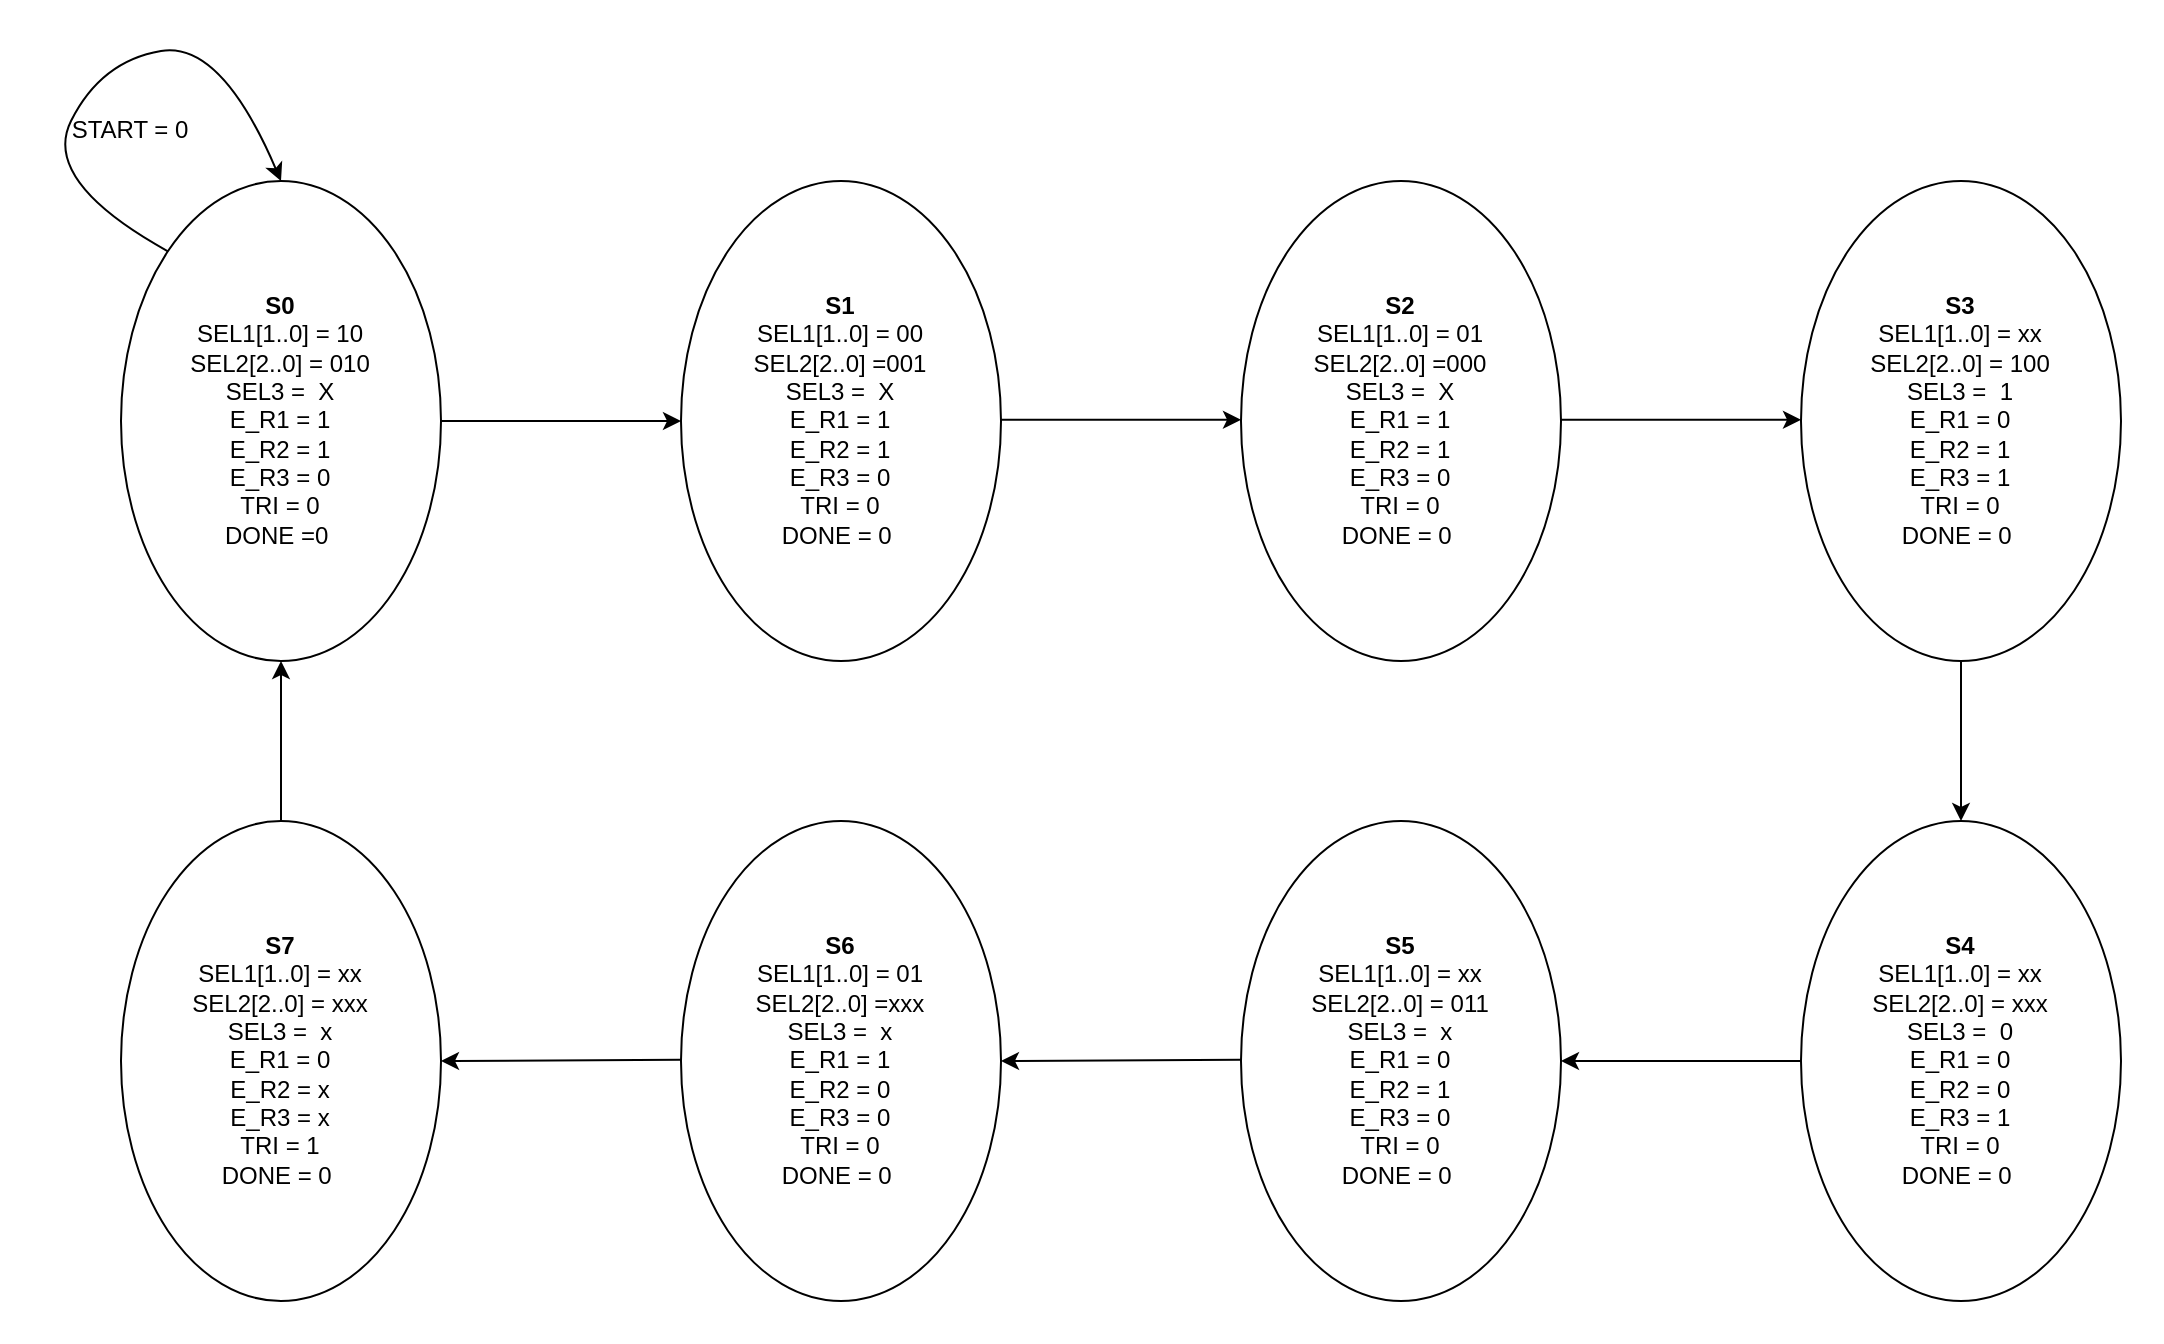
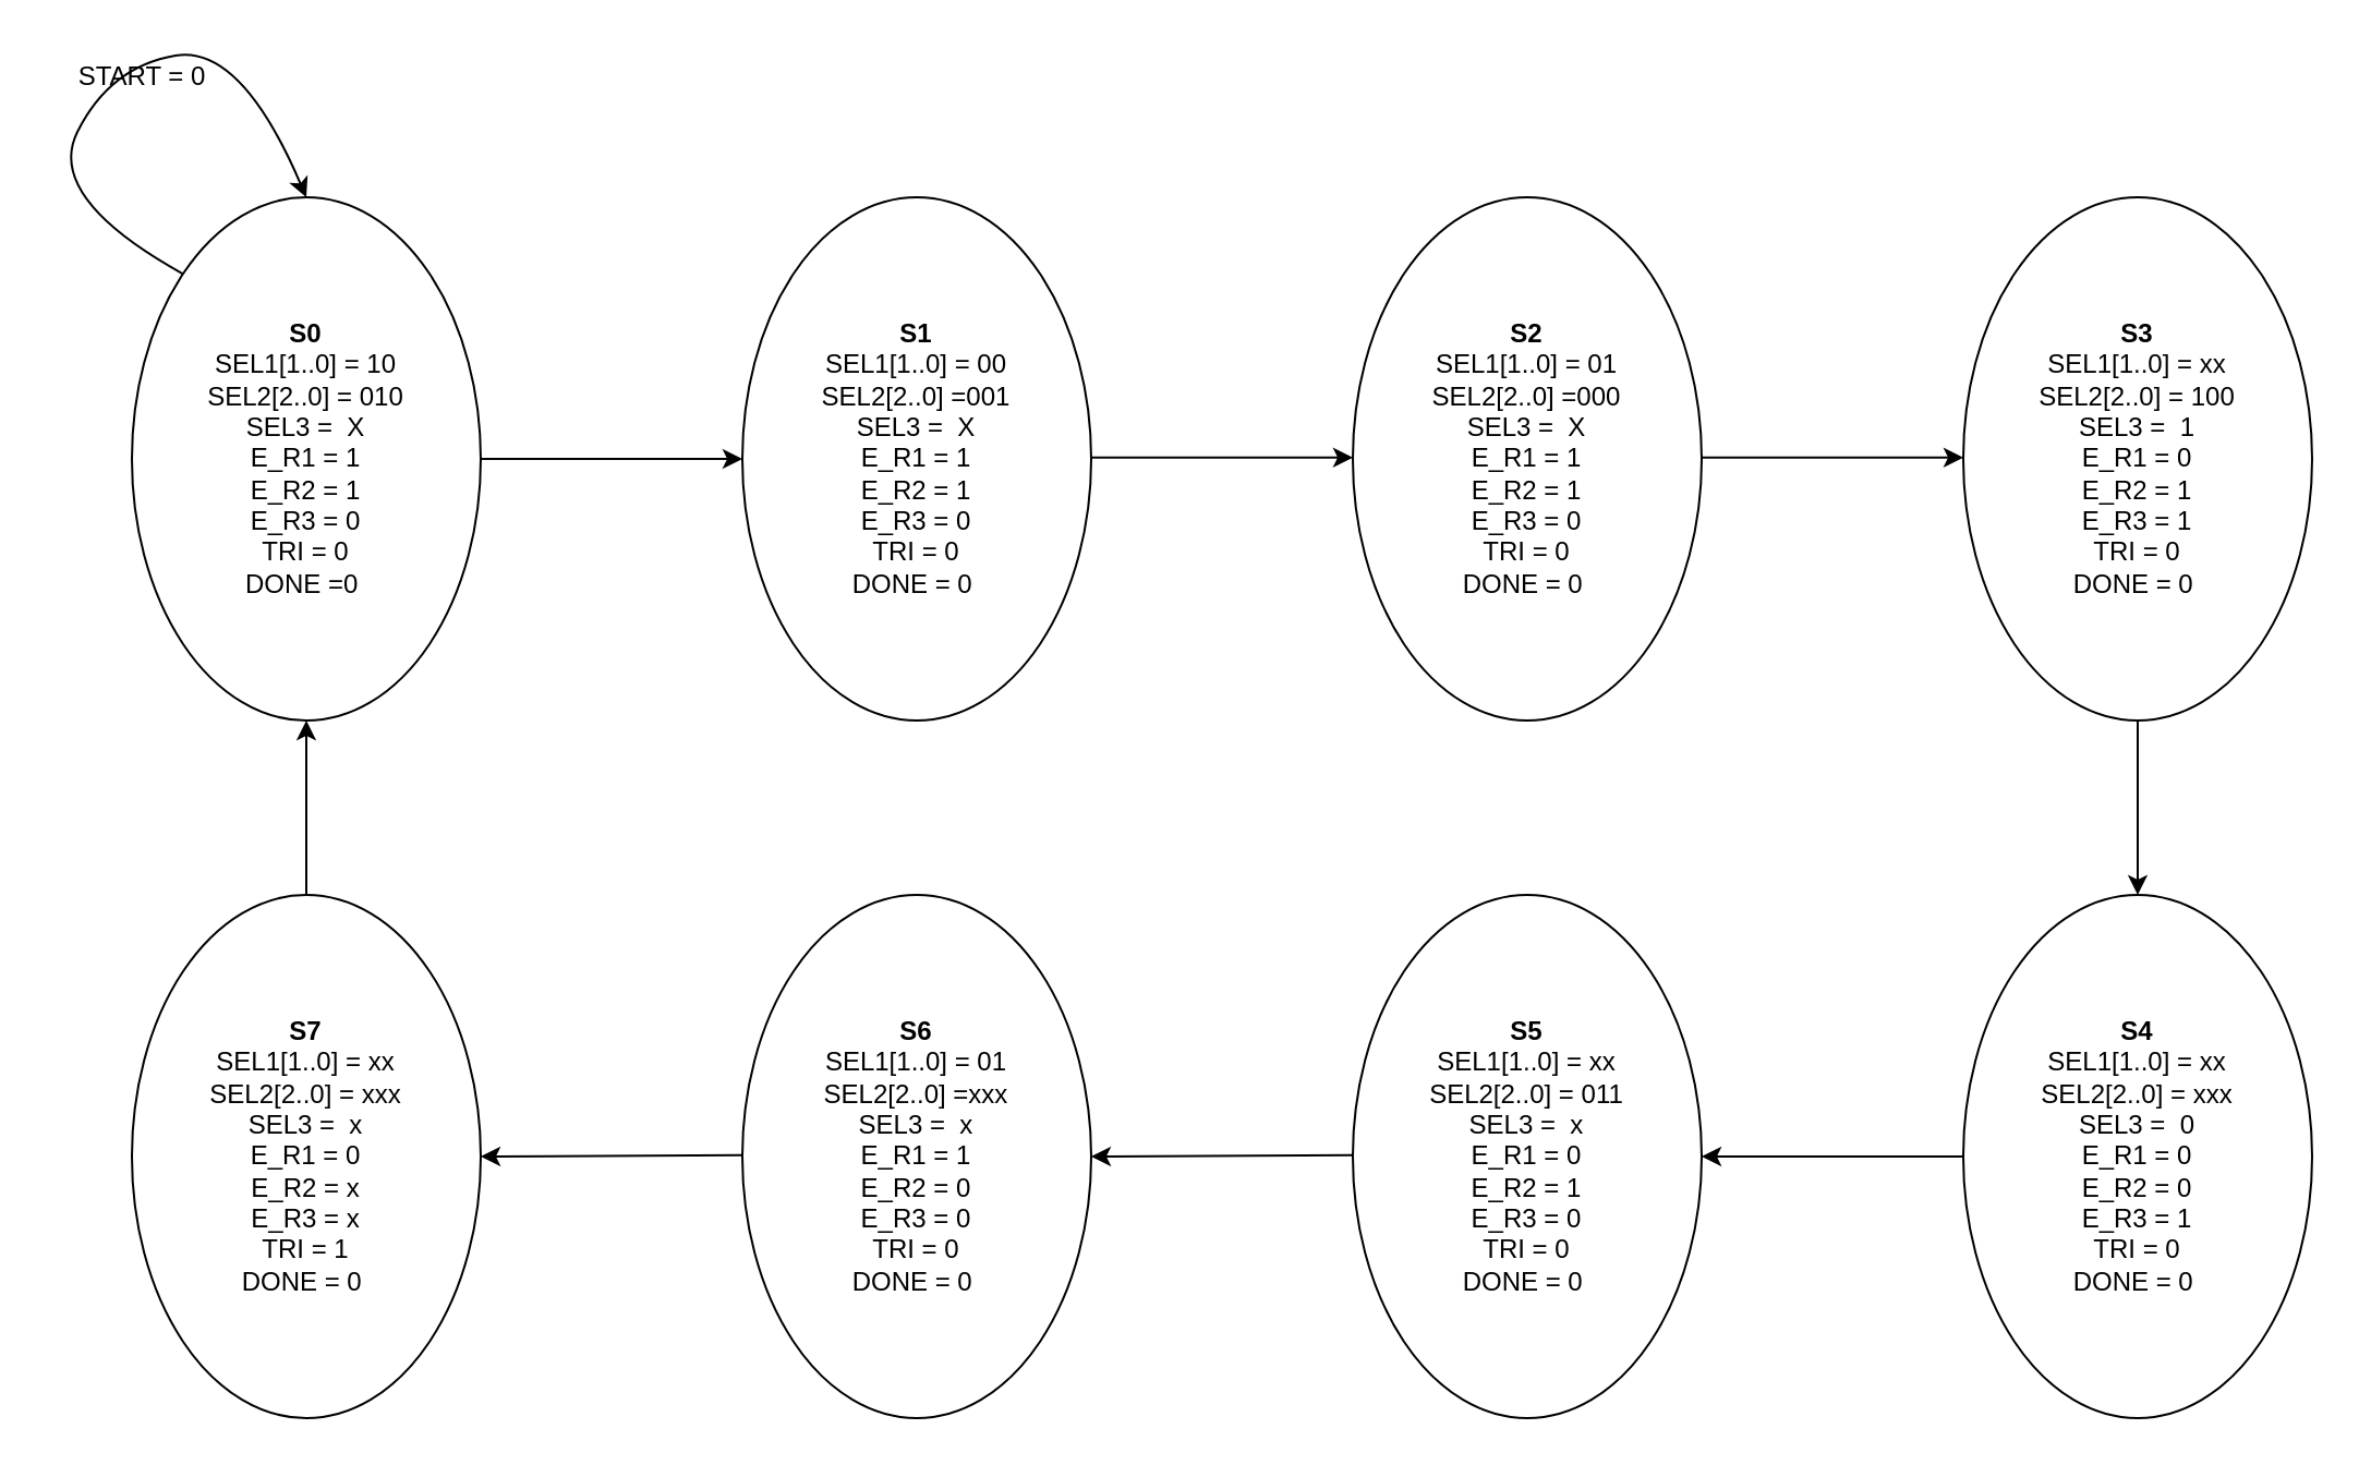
  <mxCell id="0" />
  <mxCell id="1" parent="0" />
  <mxCell id="2" value="&lt;b&gt;S0&lt;/b&gt;&lt;br&gt;SEL1[1..0] = 10&lt;br&gt;SEL2[2..0] = 010&lt;br&gt;SEL3 =&amp;nbsp; X&lt;br&gt;E_R1 = 1&lt;br&gt;E_R2 = 1&lt;br&gt;E_R3 = 0&lt;br&gt;TRI = 0&lt;br&gt;DONE =0&amp;nbsp;" style="ellipse;whiteSpace=wrap;html=1;" parent="1" vertex="1"><mxGeometry x="60" y="90" width="160" height="240" as="geometry" /></mxCell>
  <mxCell id="3" value="&lt;b style=&quot;border-color: var(--border-color);&quot;&gt;S1&lt;/b&gt;&lt;br style=&quot;border-color: var(--border-color);&quot;&gt;SEL1[1..0] = 00&lt;br style=&quot;border-color: var(--border-color);&quot;&gt;SEL2[2..0] =001&lt;br style=&quot;border-color: var(--border-color);&quot;&gt;SEL3 =&amp;nbsp; X&lt;br style=&quot;border-color: var(--border-color);&quot;&gt;E_R1 = 1&lt;br style=&quot;border-color: var(--border-color);&quot;&gt;E_R2 = 1&lt;br style=&quot;border-color: var(--border-color);&quot;&gt;E_R3 = 0&lt;br style=&quot;border-color: var(--border-color);&quot;&gt;TRI = 0&lt;br style=&quot;border-color: var(--border-color);&quot;&gt;DONE = 0&amp;nbsp;" style="ellipse;whiteSpace=wrap;html=1;" parent="1" vertex="1"><mxGeometry x="340" y="90" width="160" height="240" as="geometry" /></mxCell>
  <mxCell id="4" value="&lt;b style=&quot;border-color: var(--border-color);&quot;&gt;S2&lt;/b&gt;&lt;br style=&quot;border-color: var(--border-color);&quot;&gt;SEL1[1..0] = 01&lt;br style=&quot;border-color: var(--border-color);&quot;&gt;SEL2[2..0] =000&lt;br style=&quot;border-color: var(--border-color);&quot;&gt;SEL3 =&amp;nbsp; X&lt;br style=&quot;border-color: var(--border-color);&quot;&gt;E_R1 = 1&lt;br style=&quot;border-color: var(--border-color);&quot;&gt;E_R2 = 1&lt;br style=&quot;border-color: var(--border-color);&quot;&gt;E_R3 = 0&lt;br style=&quot;border-color: var(--border-color);&quot;&gt;TRI = 0&lt;br style=&quot;border-color: var(--border-color);&quot;&gt;DONE = 0&amp;nbsp;" style="ellipse;whiteSpace=wrap;html=1;" parent="1" vertex="1"><mxGeometry x="620" y="90" width="160" height="240" as="geometry" /></mxCell>
  <mxCell id="5" value="" style="edgeStyle=orthogonalEdgeStyle;rounded=0;orthogonalLoop=1;jettySize=auto;html=1;" parent="1" source="6" target="11" edge="1"><mxGeometry relative="1" as="geometry" /></mxCell>
  <mxCell id="6" value="&lt;b style=&quot;border-color: var(--border-color);&quot;&gt;S3&lt;/b&gt;&lt;br style=&quot;border-color: var(--border-color);&quot;&gt;SEL1[1..0] = xx&lt;br style=&quot;border-color: var(--border-color);&quot;&gt;SEL2[2..0] = 100&lt;br style=&quot;border-color: var(--border-color);&quot;&gt;SEL3 =&amp;nbsp; 1&lt;br style=&quot;border-color: var(--border-color);&quot;&gt;E_R1 = 0&lt;br style=&quot;border-color: var(--border-color);&quot;&gt;E_R2 = 1&lt;br style=&quot;border-color: var(--border-color);&quot;&gt;E_R3 = 1&lt;br style=&quot;border-color: var(--border-color);&quot;&gt;TRI = 0&lt;br style=&quot;border-color: var(--border-color);&quot;&gt;DONE = 0&amp;nbsp;" style="ellipse;whiteSpace=wrap;html=1;" parent="1" vertex="1"><mxGeometry x="900" y="90" width="160" height="240" as="geometry" /></mxCell>
  <mxCell id="7" value="" style="edgeStyle=orthogonalEdgeStyle;rounded=0;orthogonalLoop=1;jettySize=auto;html=1;" parent="1" source="8" target="2" edge="1"><mxGeometry relative="1" as="geometry" /></mxCell>
  <mxCell id="8" value="&lt;b style=&quot;border-color: var(--border-color);&quot;&gt;S7&lt;/b&gt;&lt;br style=&quot;border-color: var(--border-color);&quot;&gt;SEL1[1..0] = xx&lt;br style=&quot;border-color: var(--border-color);&quot;&gt;SEL2[2..0] = xxx&lt;br style=&quot;border-color: var(--border-color);&quot;&gt;SEL3 =&amp;nbsp; x&lt;br style=&quot;border-color: var(--border-color);&quot;&gt;E_R1 = 0&lt;br style=&quot;border-color: var(--border-color);&quot;&gt;E_R2 = x&lt;br style=&quot;border-color: var(--border-color);&quot;&gt;E_R3 = x&lt;br style=&quot;border-color: var(--border-color);&quot;&gt;TRI = 1&lt;br style=&quot;border-color: var(--border-color);&quot;&gt;DONE = 0&amp;nbsp;" style="ellipse;whiteSpace=wrap;html=1;" parent="1" vertex="1"><mxGeometry x="60" y="410" width="160" height="240" as="geometry" /></mxCell>
  <mxCell id="9" value="&lt;b style=&quot;border-color: var(--border-color);&quot;&gt;S6&lt;/b&gt;&lt;br style=&quot;border-color: var(--border-color);&quot;&gt;SEL1[1..0] = 01&lt;br style=&quot;border-color: var(--border-color);&quot;&gt;SEL2[2..0] =xxx&lt;br style=&quot;border-color: var(--border-color);&quot;&gt;SEL3 =&amp;nbsp; x&lt;br style=&quot;border-color: var(--border-color);&quot;&gt;E_R1 = 1&lt;br style=&quot;border-color: var(--border-color);&quot;&gt;E_R2 = 0&lt;br style=&quot;border-color: var(--border-color);&quot;&gt;E_R3 = 0&lt;br style=&quot;border-color: var(--border-color);&quot;&gt;TRI = 0&lt;br style=&quot;border-color: var(--border-color);&quot;&gt;DONE = 0&amp;nbsp;" style="ellipse;whiteSpace=wrap;html=1;" parent="1" vertex="1"><mxGeometry x="340" y="410" width="160" height="240" as="geometry" /></mxCell>
  <mxCell id="10" value="&lt;b style=&quot;border-color: var(--border-color);&quot;&gt;S5&lt;/b&gt;&lt;br style=&quot;border-color: var(--border-color);&quot;&gt;SEL1[1..0] = xx&lt;br style=&quot;border-color: var(--border-color);&quot;&gt;SEL2[2..0] = 011&lt;br style=&quot;border-color: var(--border-color);&quot;&gt;SEL3 =&amp;nbsp; x&lt;br style=&quot;border-color: var(--border-color);&quot;&gt;E_R1 = 0&lt;br style=&quot;border-color: var(--border-color);&quot;&gt;E_R2 = 1&lt;br style=&quot;border-color: var(--border-color);&quot;&gt;E_R3 = 0&lt;br style=&quot;border-color: var(--border-color);&quot;&gt;TRI = 0&lt;br style=&quot;border-color: var(--border-color);&quot;&gt;DONE = 0&amp;nbsp;" style="ellipse;whiteSpace=wrap;html=1;" parent="1" vertex="1"><mxGeometry x="620" y="410" width="160" height="240" as="geometry" /></mxCell>
  <mxCell id="11" value="&lt;b style=&quot;border-color: var(--border-color);&quot;&gt;S4&lt;/b&gt;&lt;br style=&quot;border-color: var(--border-color);&quot;&gt;SEL1[1..0] = xx&lt;br style=&quot;border-color: var(--border-color);&quot;&gt;SEL2[2..0] = xxx&lt;br style=&quot;border-color: var(--border-color);&quot;&gt;SEL3 =&amp;nbsp; 0&lt;br style=&quot;border-color: var(--border-color);&quot;&gt;E_R1 = 0&lt;br style=&quot;border-color: var(--border-color);&quot;&gt;E_R2 = 0&lt;br style=&quot;border-color: var(--border-color);&quot;&gt;E_R3 = 1&lt;br style=&quot;border-color: var(--border-color);&quot;&gt;TRI = 0&lt;br style=&quot;border-color: var(--border-color);&quot;&gt;DONE = 0&amp;nbsp;" style="ellipse;whiteSpace=wrap;html=1;" parent="1" vertex="1"><mxGeometry x="900" y="410" width="160" height="240" as="geometry" /></mxCell>
  <mxCell id="12" value="" style="endArrow=classic;html=1;rounded=0;exitX=1;exitY=0.5;exitDx=0;exitDy=0;entryX=0;entryY=0.5;entryDx=0;entryDy=0;entryPerimeter=0;" parent="1" source="2" target="3" edge="1"><mxGeometry width="50" height="50" relative="1" as="geometry"><mxPoint x="430" y="290" as="sourcePoint" /><mxPoint x="480" y="240" as="targetPoint" /></mxGeometry></mxCell>
  <mxCell id="13" value="" style="endArrow=classic;html=1;rounded=0;exitX=1;exitY=0.5;exitDx=0;exitDy=0;entryX=0;entryY=0.5;entryDx=0;entryDy=0;entryPerimeter=0;" parent="1" edge="1"><mxGeometry width="50" height="50" relative="1" as="geometry"><mxPoint x="500" y="209.41" as="sourcePoint" /><mxPoint x="620" y="209.41" as="targetPoint" /></mxGeometry></mxCell>
  <mxCell id="14" value="" style="endArrow=classic;html=1;rounded=0;exitX=1;exitY=0.5;exitDx=0;exitDy=0;entryX=0;entryY=0.5;entryDx=0;entryDy=0;entryPerimeter=0;" parent="1" edge="1"><mxGeometry width="50" height="50" relative="1" as="geometry"><mxPoint x="780" y="209.41" as="sourcePoint" /><mxPoint x="900" y="209.41" as="targetPoint" /></mxGeometry></mxCell>
  <mxCell id="15" value="" style="endArrow=classic;html=1;rounded=0;exitX=0;exitY=0.5;exitDx=0;exitDy=0;entryX=1;entryY=0.5;entryDx=0;entryDy=0;" parent="1" source="11" target="10" edge="1"><mxGeometry width="50" height="50" relative="1" as="geometry"><mxPoint x="800" y="440" as="sourcePoint" /><mxPoint x="920" y="440" as="targetPoint" /></mxGeometry></mxCell>
  <mxCell id="16" value="" style="endArrow=classic;html=1;rounded=0;exitX=1;exitY=0.5;exitDx=0;exitDy=0;entryX=1;entryY=0.5;entryDx=0;entryDy=0;" parent="1" target="9" edge="1"><mxGeometry width="50" height="50" relative="1" as="geometry"><mxPoint x="620" y="529.41" as="sourcePoint" /><mxPoint x="740" y="529.41" as="targetPoint" /></mxGeometry></mxCell>
  <mxCell id="17" value="" style="endArrow=classic;html=1;rounded=0;exitX=1;exitY=0.5;exitDx=0;exitDy=0;entryX=1;entryY=0.5;entryDx=0;entryDy=0;" parent="1" target="8" edge="1"><mxGeometry width="50" height="50" relative="1" as="geometry"><mxPoint x="340" y="529.41" as="sourcePoint" /><mxPoint x="460" y="529.41" as="targetPoint" /></mxGeometry></mxCell>
  <mxCell id="18" value="" style="curved=1;endArrow=classic;html=1;rounded=0;exitX=0;exitY=0;exitDx=0;exitDy=0;entryX=0.5;entryY=0;entryDx=0;entryDy=0;" parent="1" source="2" target="2" edge="1"><mxGeometry width="50" height="50" relative="1" as="geometry"><mxPoint x="70" y="130" as="sourcePoint" /><mxPoint x="120" y="80" as="targetPoint" /><Array as="points"><mxPoint x="20" y="90" /><mxPoint x="50" y="30" /><mxPoint x="110" y="20" /></Array></mxGeometry></mxCell>
- <mxCell id="19" value="START = 0" style="text;html=1;strokeColor=none;fillColor=none;align=center;verticalAlign=middle;whiteSpace=wrap;rounded=0;" parent="1" vertex="1"><mxGeometry x="30" y="50" width="70" height="30" as="geometry" /></mxCell>
+ <mxCell id="19" value="START = 0" style="text;html=1;strokeColor=none;fillColor=none;align=center;verticalAlign=middle;whiteSpace=wrap;rounded=0;" parent="1" vertex="1"><mxGeometry x="30" y="20" width="70" height="30" as="geometry" /></mxCell>
